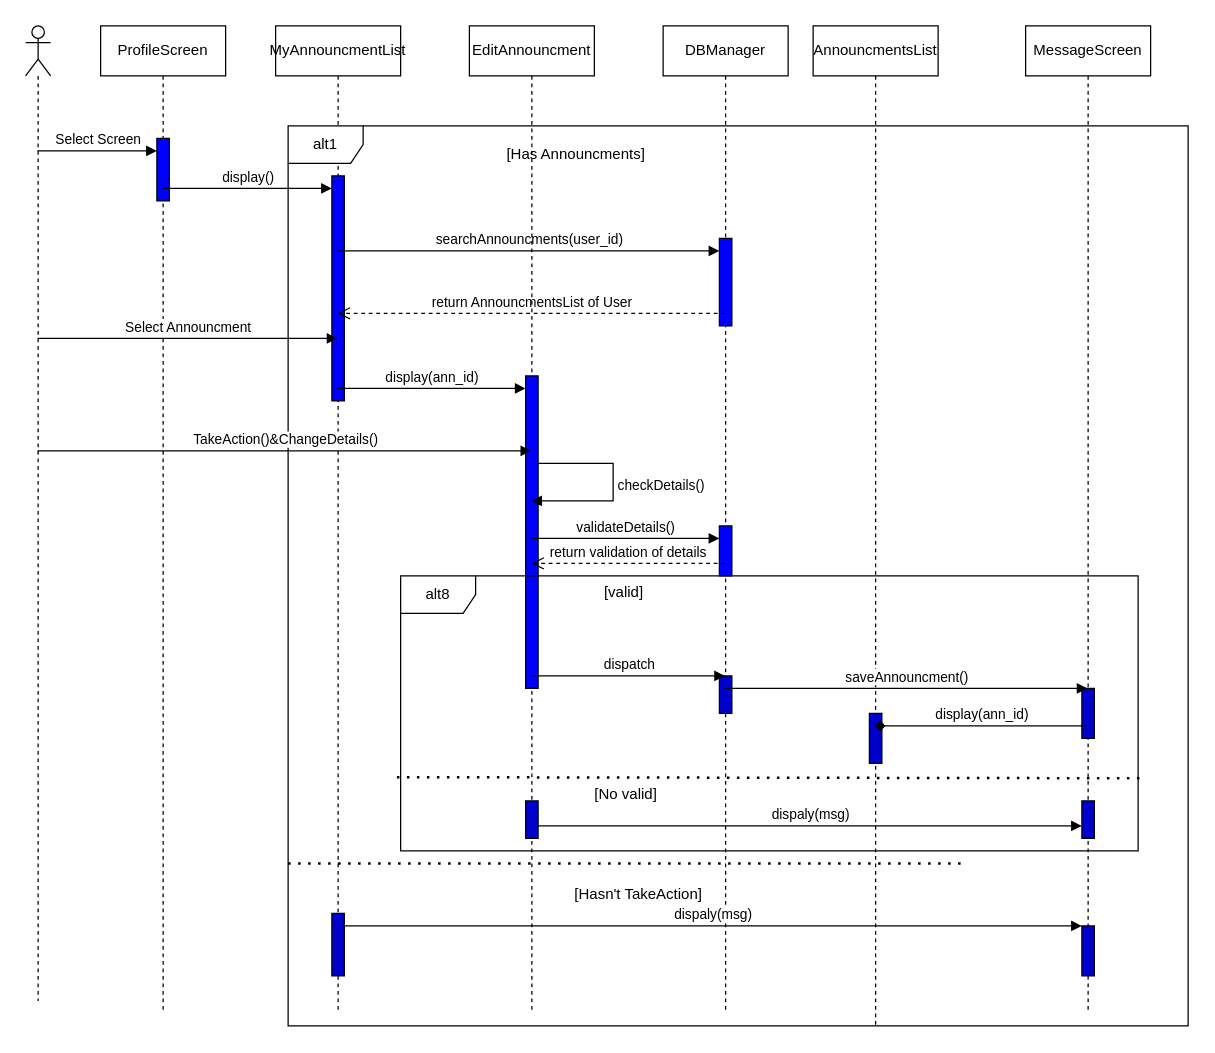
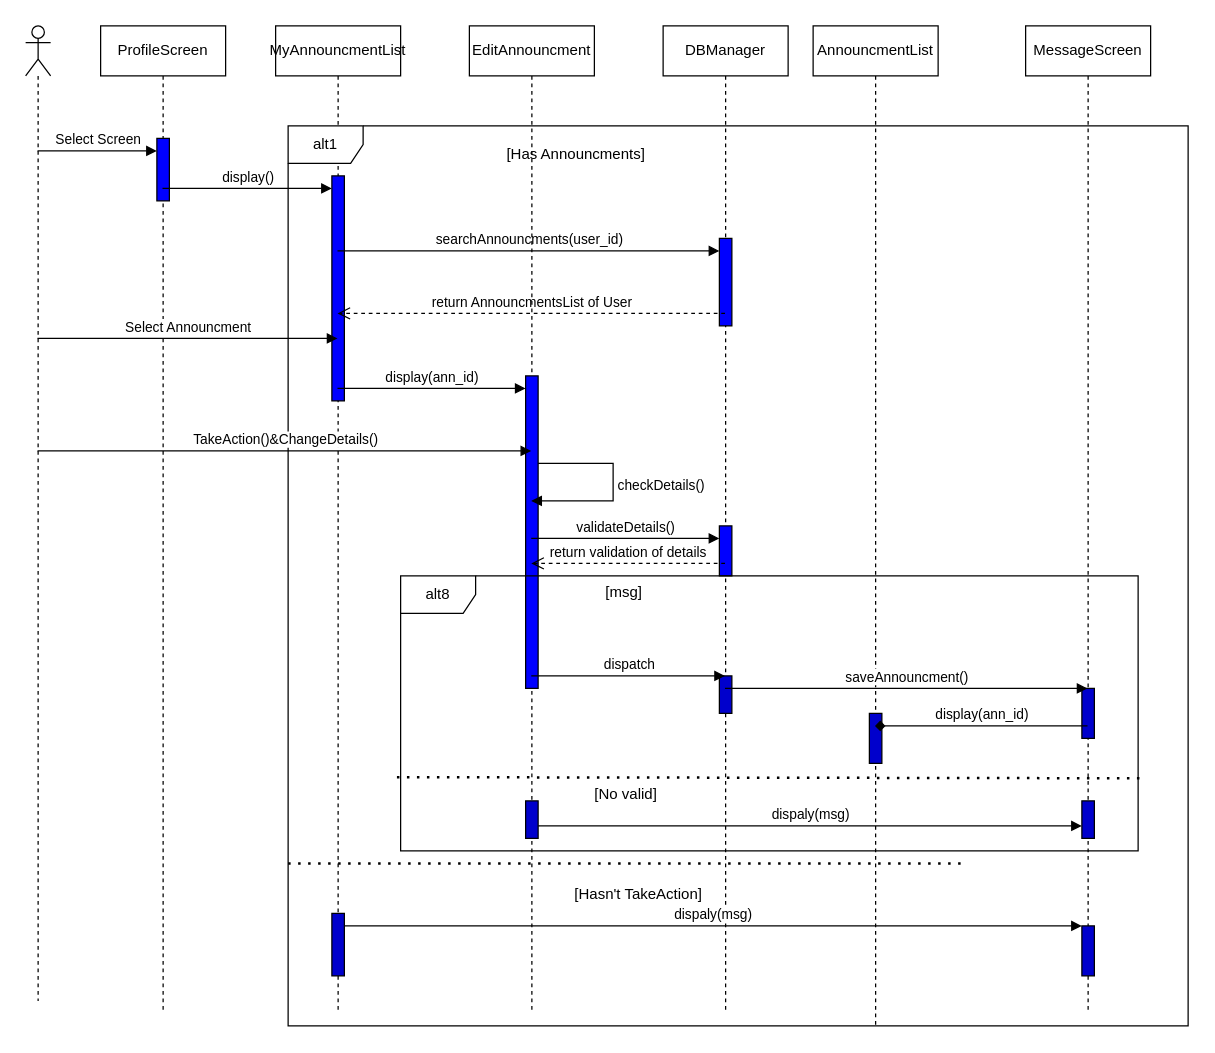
  <mxCell id="0" />
  <mxCell id="1" parent="0" />
  <mxCell id="2" value="" style="shape=umlLifeline;perimeter=lifelinePerimeter;whiteSpace=wrap;html=1;container=1;dropTarget=0;collapsible=0;recursiveResize=0;outlineConnect=0;portConstraint=eastwest;newEdgeStyle={&quot;curved&quot;:0,&quot;rounded&quot;:0};participant=umlActor;" vertex="1" parent="1"><mxGeometry x="20" y="20" width="20" height="780" as="geometry" /></mxCell>
  <mxCell id="3" value="ProfileScreen" style="shape=umlLifeline;perimeter=lifelinePerimeter;whiteSpace=wrap;html=1;container=1;dropTarget=0;collapsible=0;recursiveResize=0;outlineConnect=0;portConstraint=eastwest;newEdgeStyle={&quot;curved&quot;:0,&quot;rounded&quot;:0};" vertex="1" parent="1"><mxGeometry x="80" y="20" width="100" height="790" as="geometry" /></mxCell>
  <mxCell id="4" value="" style="html=1;points=[[0,0,0,0,5],[0,1,0,0,-5],[1,0,0,0,5],[1,1,0,0,-5]];perimeter=orthogonalPerimeter;outlineConnect=0;targetShapes=umlLifeline;portConstraint=eastwest;newEdgeStyle={&quot;curved&quot;:0,&quot;rounded&quot;:0};fillColor=#0000FF;" vertex="1" parent="3"><mxGeometry x="45" y="90" width="10" height="50" as="geometry" /></mxCell>
  <mxCell id="5" value="DBManager" style="shape=umlLifeline;perimeter=lifelinePerimeter;whiteSpace=wrap;html=1;container=1;dropTarget=0;collapsible=0;recursiveResize=0;outlineConnect=0;portConstraint=eastwest;newEdgeStyle={&quot;curved&quot;:0,&quot;rounded&quot;:0};" vertex="1" parent="1"><mxGeometry x="530" y="20" width="100" height="790" as="geometry" /></mxCell>
  <mxCell id="6" value="" style="html=1;points=[[0,0,0,0,5],[0,1,0,0,-5],[1,0,0,0,5],[1,1,0,0,-5]];perimeter=orthogonalPerimeter;outlineConnect=0;targetShapes=umlLifeline;portConstraint=eastwest;newEdgeStyle={&quot;curved&quot;:0,&quot;rounded&quot;:0};fillColor=#0000FF;" vertex="1" parent="5"><mxGeometry x="45" y="170" width="10" height="70" as="geometry" /></mxCell>
  <mxCell id="7" value="Select Screen" style="html=1;verticalAlign=bottom;endArrow=block;curved=0;rounded=0;" edge="1" parent="1" source="2" target="4"><mxGeometry width="80" relative="1" as="geometry"><mxPoint x="330" y="320" as="sourcePoint" /><mxPoint x="410" y="320" as="targetPoint" /><Array as="points"><mxPoint x="80" y="120" /></Array></mxGeometry></mxCell>
  <mxCell id="8" value="MyAnnouncmentList" style="shape=umlLifeline;perimeter=lifelinePerimeter;whiteSpace=wrap;html=1;container=1;dropTarget=0;collapsible=0;recursiveResize=0;outlineConnect=0;portConstraint=eastwest;newEdgeStyle={&quot;curved&quot;:0,&quot;rounded&quot;:0};" vertex="1" parent="1"><mxGeometry x="220" y="20" width="100" height="790" as="geometry" /></mxCell>
  <mxCell id="9" value="" style="html=1;points=[[0,0,0,0,5],[0,1,0,0,-5],[1,0,0,0,5],[1,1,0,0,-5]];perimeter=orthogonalPerimeter;outlineConnect=0;targetShapes=umlLifeline;portConstraint=eastwest;newEdgeStyle={&quot;curved&quot;:0,&quot;rounded&quot;:0};fillColor=#0000FF;" vertex="1" parent="8"><mxGeometry x="45" y="120" width="10" height="180" as="geometry" /></mxCell>
  <mxCell id="10" value="display()" style="html=1;verticalAlign=bottom;endArrow=block;curved=0;rounded=0;" edge="1" parent="1" source="3" target="9"><mxGeometry width="80" relative="1" as="geometry"><mxPoint x="330" y="320" as="sourcePoint" /><mxPoint x="410" y="320" as="targetPoint" /><Array as="points"><mxPoint x="190" y="150" /></Array></mxGeometry></mxCell>
  <mxCell id="11" value="searchAnnouncments(user_id)" style="html=1;verticalAlign=bottom;endArrow=block;curved=0;rounded=0;" edge="1" parent="1" source="8" target="6"><mxGeometry width="80" relative="1" as="geometry"><mxPoint x="330" y="320" as="sourcePoint" /><mxPoint x="410" y="320" as="targetPoint" /><Array as="points"><mxPoint x="460" y="200" /></Array></mxGeometry></mxCell>
  <mxCell id="12" value="return AnnouncmentsList of User" style="html=1;verticalAlign=bottom;endArrow=open;dashed=1;endSize=8;curved=0;rounded=0;" edge="1" parent="1" source="5" target="8"><mxGeometry relative="1" as="geometry"><mxPoint x="410" y="320" as="sourcePoint" /><mxPoint x="330" y="320" as="targetPoint" /><Array as="points"><mxPoint x="460" y="250" /></Array></mxGeometry></mxCell>
  <mxCell id="13" value="alt1" style="shape=umlFrame;whiteSpace=wrap;html=1;pointerEvents=0;" vertex="1" parent="1"><mxGeometry x="230" y="100" width="720" height="720" as="geometry" /></mxCell>
  <mxCell id="14" value="[Has Announcments]" style="text;html=1;align=center;verticalAlign=middle;resizable=0;points=[];autosize=1;strokeColor=none;fillColor=none;" vertex="1" parent="1"><mxGeometry x="395" y="108" width="130" height="30" as="geometry" /></mxCell>
  <mxCell id="15" value="Select Announcment" style="html=1;verticalAlign=bottom;endArrow=block;curved=0;rounded=0;" edge="1" parent="1" source="2" target="8"><mxGeometry width="80" relative="1" as="geometry"><mxPoint x="330" y="320" as="sourcePoint" /><mxPoint x="410" y="320" as="targetPoint" /><Array as="points"><mxPoint x="150" y="270" /></Array></mxGeometry></mxCell>
  <mxCell id="16" value="EditAnnouncment" style="shape=umlLifeline;perimeter=lifelinePerimeter;whiteSpace=wrap;html=1;container=1;dropTarget=0;collapsible=0;recursiveResize=0;outlineConnect=0;portConstraint=eastwest;newEdgeStyle={&quot;curved&quot;:0,&quot;rounded&quot;:0};" vertex="1" parent="1"><mxGeometry x="375" y="20" width="100" height="790" as="geometry" /></mxCell>
  <mxCell id="17" value="" style="html=1;points=[[0,0,0,0,5],[0,1,0,0,-5],[1,0,0,0,5],[1,1,0,0,-5]];perimeter=orthogonalPerimeter;outlineConnect=0;targetShapes=umlLifeline;portConstraint=eastwest;newEdgeStyle={&quot;curved&quot;:0,&quot;rounded&quot;:0};fillColor=#0000FF;" vertex="1" parent="16"><mxGeometry x="45" y="280" width="10" height="250" as="geometry" /></mxCell>
  <mxCell id="18" value="display(ann_id)" style="html=1;verticalAlign=bottom;endArrow=block;curved=0;rounded=0;" edge="1" parent="1" source="8" target="17"><mxGeometry width="80" relative="1" as="geometry"><mxPoint x="330" y="320" as="sourcePoint" /><mxPoint x="410" y="320" as="targetPoint" /><Array as="points"><mxPoint x="350" y="310" /></Array></mxGeometry></mxCell>
  <mxCell id="19" value="MessageScreen" style="shape=umlLifeline;perimeter=lifelinePerimeter;whiteSpace=wrap;html=1;container=1;dropTarget=0;collapsible=0;recursiveResize=0;outlineConnect=0;portConstraint=eastwest;newEdgeStyle={&quot;curved&quot;:0,&quot;rounded&quot;:0};" vertex="1" parent="1"><mxGeometry x="820" y="20" width="100" height="790" as="geometry" /></mxCell>
  <mxCell id="20" value="" style="html=1;points=[[0,0,0,0,5],[0,1,0,0,-5],[1,0,0,0,5],[1,1,0,0,-5]];perimeter=orthogonalPerimeter;outlineConnect=0;targetShapes=umlLifeline;portConstraint=eastwest;newEdgeStyle={&quot;curved&quot;:0,&quot;rounded&quot;:0};fillColor=#0000CC;" vertex="1" parent="19"><mxGeometry x="45" y="720" width="10" height="40" as="geometry" /></mxCell>
  <mxCell id="21" value="" style="html=1;points=[[0,0,0,0,5],[0,1,0,0,-5],[1,0,0,0,5],[1,1,0,0,-5]];perimeter=orthogonalPerimeter;outlineConnect=0;targetShapes=umlLifeline;portConstraint=eastwest;newEdgeStyle={&quot;curved&quot;:0,&quot;rounded&quot;:0};fillColor=#0000CC;" vertex="1" parent="19"><mxGeometry x="45" y="620" width="10" height="30" as="geometry" /></mxCell>
  <mxCell id="22" value="" style="endArrow=none;dashed=1;html=1;dashPattern=1 3;strokeWidth=2;rounded=0;" edge="1" parent="1"><mxGeometry width="50" height="50" relative="1" as="geometry"><mxPoint x="230" y="690" as="sourcePoint" /><mxPoint x="770" y="690" as="targetPoint" /></mxGeometry></mxCell>
  <mxCell id="23" value="[Hasn't TakeAction]" style="text;html=1;align=center;verticalAlign=middle;resizable=0;points=[];autosize=1;strokeColor=none;fillColor=none;" vertex="1" parent="1"><mxGeometry x="435" y="700" width="150" height="30" as="geometry" /></mxCell>
  <mxCell id="24" value="dispaly(msg)" style="html=1;verticalAlign=bottom;endArrow=block;curved=0;rounded=0;" edge="1" parent="1" source="26" target="20"><mxGeometry width="80" relative="1" as="geometry"><mxPoint x="330" y="320" as="sourcePoint" /><mxPoint x="410" y="320" as="targetPoint" /><Array as="points"><mxPoint x="480" y="740" /></Array></mxGeometry></mxCell>
  <mxCell id="25" value="" style="html=1;verticalAlign=bottom;endArrow=block;curved=0;rounded=0;" edge="1" parent="1" source="8" target="26"><mxGeometry width="80" relative="1" as="geometry"><mxPoint x="270" y="570" as="sourcePoint" /><mxPoint x="705" y="570" as="targetPoint" /><Array as="points" /></mxGeometry></mxCell>
  <mxCell id="26" value="" style="html=1;points=[[0,0,0,0,5],[0,1,0,0,-5],[1,0,0,0,5],[1,1,0,0,-5]];perimeter=orthogonalPerimeter;outlineConnect=0;targetShapes=umlLifeline;portConstraint=eastwest;newEdgeStyle={&quot;curved&quot;:0,&quot;rounded&quot;:0};fillColor=#0000CC;" vertex="1" parent="1"><mxGeometry x="265" y="730" width="10" height="50" as="geometry" /></mxCell>
  <mxCell id="27" value="TakeAction()&amp;amp;ChangeDetails()" style="html=1;verticalAlign=bottom;endArrow=block;curved=0;rounded=0;" edge="1" parent="1" source="2" target="16"><mxGeometry width="80" relative="1" as="geometry"><mxPoint x="330" y="320" as="sourcePoint" /><mxPoint x="410" y="320" as="targetPoint" /><Array as="points"><mxPoint x="230" y="360" /></Array></mxGeometry></mxCell>
  <mxCell id="28" value="checkDetails()" style="html=1;align=left;spacingLeft=2;endArrow=block;rounded=0;edgeStyle=orthogonalEdgeStyle;curved=0;rounded=0;" edge="1" target="16" parent="1"><mxGeometry relative="1" as="geometry"><mxPoint x="430" y="370" as="sourcePoint" /><Array as="points"><mxPoint x="490" y="370" /><mxPoint x="490" y="400" /></Array><mxPoint x="435.5" y="400" as="targetPoint" /></mxGeometry></mxCell>
  <mxCell id="29" value="validateDetails()" style="html=1;verticalAlign=bottom;endArrow=block;curved=0;rounded=0;" edge="1" parent="1" source="16" target="30"><mxGeometry width="80" relative="1" as="geometry"><mxPoint x="330" y="320" as="sourcePoint" /><mxPoint x="410" y="320" as="targetPoint" /><Array as="points"><mxPoint x="500" y="430" /></Array></mxGeometry></mxCell>
  <mxCell id="30" value="" style="html=1;points=[[0,0,0,0,5],[0,1,0,0,-5],[1,0,0,0,5],[1,1,0,0,-5]];perimeter=orthogonalPerimeter;outlineConnect=0;targetShapes=umlLifeline;portConstraint=eastwest;newEdgeStyle={&quot;curved&quot;:0,&quot;rounded&quot;:0};fillColor=#0000FF;" vertex="1" parent="1"><mxGeometry x="575" y="420" width="10" height="40" as="geometry" /></mxCell>
  <mxCell id="31" value="return validation of details" style="html=1;verticalAlign=bottom;endArrow=open;dashed=1;endSize=8;curved=0;rounded=0;" edge="1" parent="1" source="5" target="16"><mxGeometry relative="1" as="geometry"><mxPoint x="410" y="320" as="sourcePoint" /><mxPoint x="330" y="320" as="targetPoint" /><Array as="points"><mxPoint x="520" y="450" /></Array></mxGeometry></mxCell>
  <mxCell id="32" value="alt8" style="shape=umlFrame;whiteSpace=wrap;html=1;pointerEvents=0;" vertex="1" parent="1"><mxGeometry x="320" y="460" width="590" height="220" as="geometry" /></mxCell>
- <mxCell id="33" value="[valid]&amp;nbsp;" style="text;html=1;align=center;verticalAlign=middle;resizable=0;points=[];autosize=1;strokeColor=none;fillColor=none;" vertex="1" parent="1"><mxGeometry x="470" y="458" width="60" height="30" as="geometry" /></mxCell>
+ <mxCell id="33" value="[msg]&amp;nbsp;" style="text;html=1;align=center;verticalAlign=middle;resizable=0;points=[];autosize=1;strokeColor=none;fillColor=none;" vertex="1" parent="1"><mxGeometry x="470" y="458" width="60" height="30" as="geometry" /></mxCell>
  <mxCell id="34" value="" style="endArrow=none;dashed=1;html=1;dashPattern=1 3;strokeWidth=2;rounded=0;entryX=1.003;entryY=0.736;entryDx=0;entryDy=0;entryPerimeter=0;exitX=-0.005;exitY=0.732;exitDx=0;exitDy=0;exitPerimeter=0;" edge="1" parent="1" source="32" target="32"><mxGeometry width="50" height="50" relative="1" as="geometry"><mxPoint x="360" y="591" as="sourcePoint" /><mxPoint x="400" y="540" as="targetPoint" /><Array as="points" /></mxGeometry></mxCell>
  <mxCell id="35" value="[No valid]" style="text;html=1;align=center;verticalAlign=middle;resizable=0;points=[];autosize=1;strokeColor=none;fillColor=none;" vertex="1" parent="1"><mxGeometry x="465" y="620" width="70" height="30" as="geometry" /></mxCell>
  <mxCell id="36" value="" style="html=1;points=[[0,0,0,0,5],[0,1,0,0,-5],[1,0,0,0,5],[1,1,0,0,-5]];perimeter=orthogonalPerimeter;outlineConnect=0;targetShapes=umlLifeline;portConstraint=eastwest;newEdgeStyle={&quot;curved&quot;:0,&quot;rounded&quot;:0};fillColor=#0000CC;" vertex="1" parent="1"><mxGeometry x="420" y="640" width="10" height="30" as="geometry" /></mxCell>
  <mxCell id="37" value="dispaly(msg)" style="html=1;verticalAlign=bottom;endArrow=block;curved=0;rounded=0;" edge="1" parent="1" source="36" target="21"><mxGeometry width="80" relative="1" as="geometry"><mxPoint x="330" y="560" as="sourcePoint" /><mxPoint x="410" y="560" as="targetPoint" /><Array as="points"><mxPoint x="500" y="660" /></Array></mxGeometry></mxCell>
  <mxCell id="38" value="" style="html=1;points=[[0,0,0,0,5],[0,1,0,0,-5],[1,0,0,0,5],[1,1,0,0,-5]];perimeter=orthogonalPerimeter;outlineConnect=0;targetShapes=umlLifeline;portConstraint=eastwest;newEdgeStyle={&quot;curved&quot;:0,&quot;rounded&quot;:0};fillColor=#0000CC;" vertex="1" parent="1"><mxGeometry x="575" y="540" width="10" height="30" as="geometry" /></mxCell>
  <mxCell id="39" value="dispatch" style="html=1;verticalAlign=bottom;endArrow=block;curved=0;rounded=0;" edge="1" parent="1" source="16" target="5"><mxGeometry width="80" relative="1" as="geometry"><mxPoint x="330" y="460" as="sourcePoint" /><mxPoint x="410" y="460" as="targetPoint" /><Array as="points"><mxPoint x="520" y="540" /></Array></mxGeometry></mxCell>
- <mxCell id="40" value="AnnouncmentsList" style="shape=umlLifeline;perimeter=lifelinePerimeter;whiteSpace=wrap;html=1;container=1;dropTarget=0;collapsible=0;recursiveResize=0;outlineConnect=0;portConstraint=eastwest;newEdgeStyle={&quot;curved&quot;:0,&quot;rounded&quot;:0};" vertex="1" parent="1"><mxGeometry x="650" y="20" width="100" height="800" as="geometry" /></mxCell>
+ <mxCell id="40" value="AnnouncmentList" style="shape=umlLifeline;perimeter=lifelinePerimeter;whiteSpace=wrap;html=1;container=1;dropTarget=0;collapsible=0;recursiveResize=0;outlineConnect=0;portConstraint=eastwest;newEdgeStyle={&quot;curved&quot;:0,&quot;rounded&quot;:0};" vertex="1" parent="1"><mxGeometry x="650" y="20" width="100" height="800" as="geometry" /></mxCell>
  <mxCell id="41" value="" style="html=1;points=[[0,0,0,0,5],[0,1,0,0,-5],[1,0,0,0,5],[1,1,0,0,-5]];perimeter=orthogonalPerimeter;outlineConnect=0;targetShapes=umlLifeline;portConstraint=eastwest;newEdgeStyle={&quot;curved&quot;:0,&quot;rounded&quot;:0};fillColor=#0000CC;" vertex="1" parent="40"><mxGeometry x="45" y="550" width="10" height="40" as="geometry" /></mxCell>
  <mxCell id="42" value="" style="html=1;points=[[0,0,0,0,5],[0,1,0,0,-5],[1,0,0,0,5],[1,1,0,0,-5]];perimeter=orthogonalPerimeter;outlineConnect=0;targetShapes=umlLifeline;portConstraint=eastwest;newEdgeStyle={&quot;curved&quot;:0,&quot;rounded&quot;:0};fillColor=#0000CC;" vertex="1" parent="1"><mxGeometry x="865" y="550" width="10" height="40" as="geometry" /></mxCell>
  <mxCell id="43" value="display(ann_id)" style="html=1;verticalAlign=bottom;endArrow=diamond;curved=0;rounded=0;" edge="1" parent="1" source="19" target="40"><mxGeometry width="80" relative="1" as="geometry"><mxPoint x="450" y="460" as="sourcePoint" /><mxPoint x="530" y="460" as="targetPoint" /><Array as="points"><mxPoint x="810" y="580" /></Array></mxGeometry></mxCell>
  <mxCell id="44" value="saveAnnouncment()" style="html=1;verticalAlign=bottom;endArrow=block;curved=0;rounded=0;" edge="1" parent="1" source="5" target="19"><mxGeometry width="80" relative="1" as="geometry"><mxPoint x="450" y="460" as="sourcePoint" /><mxPoint x="530" y="460" as="targetPoint" /><Array as="points"><mxPoint x="740" y="550" /></Array></mxGeometry></mxCell>
